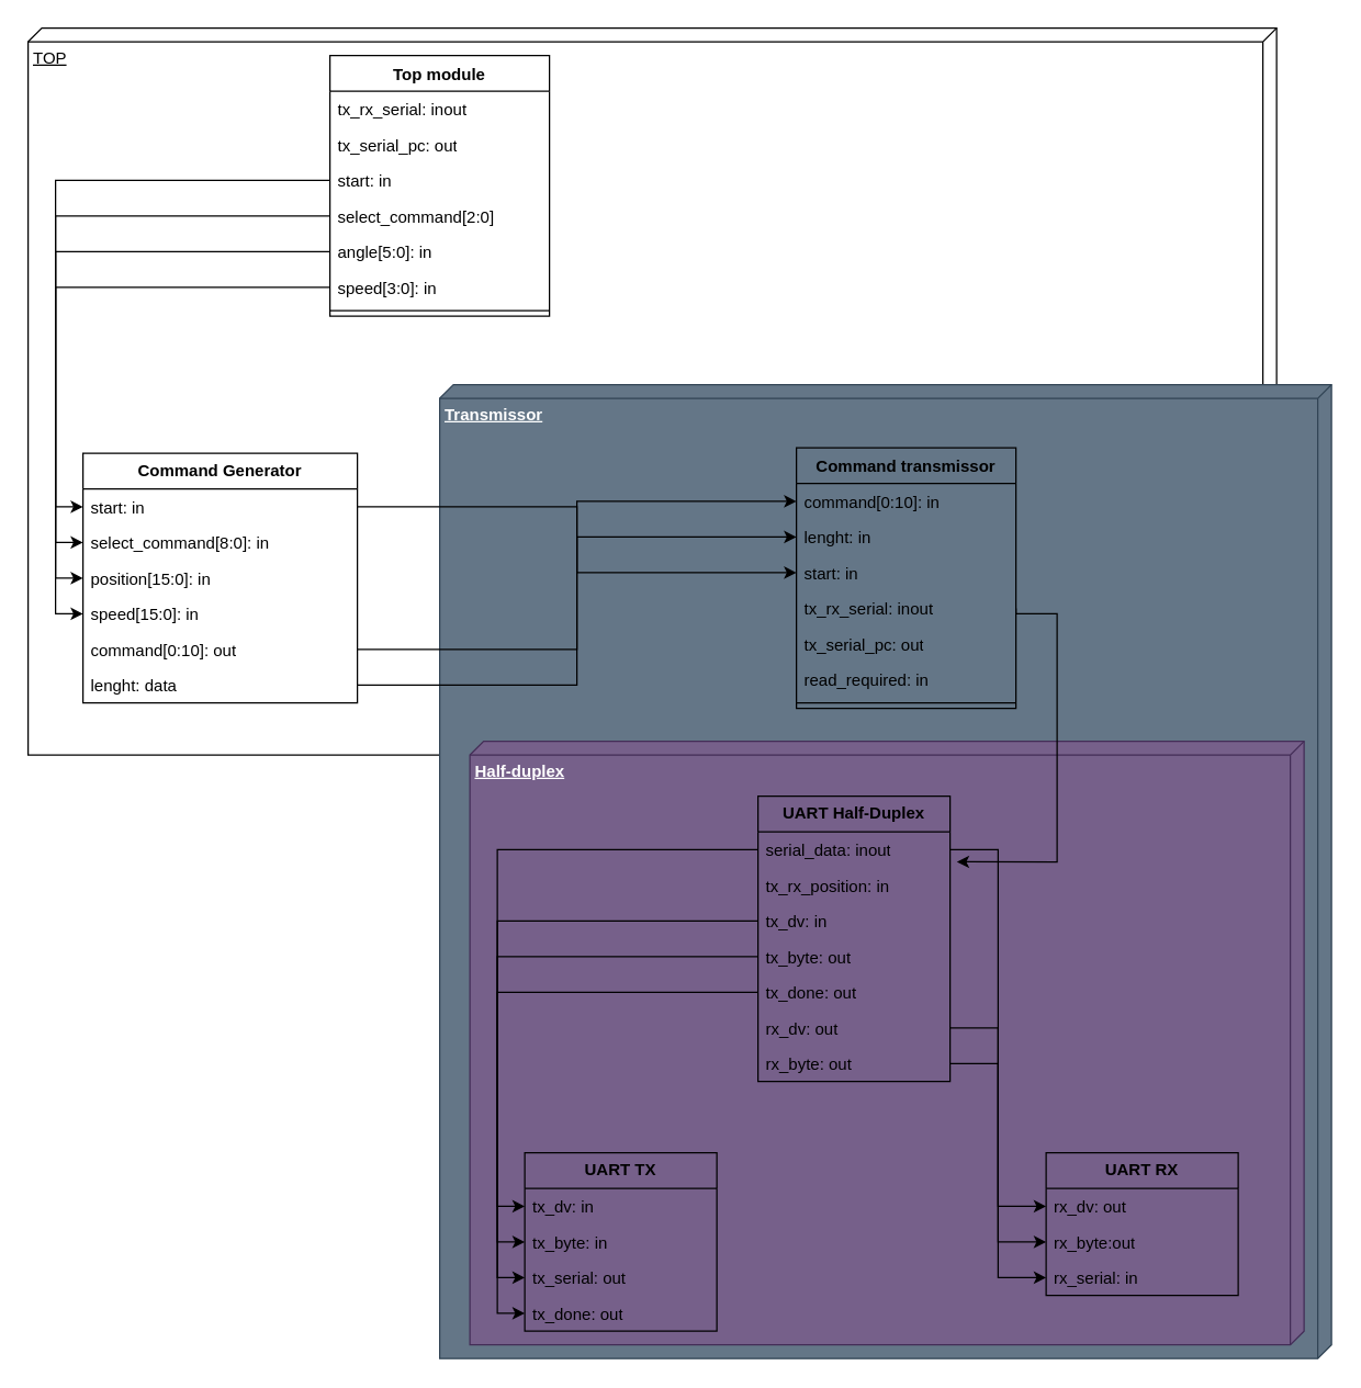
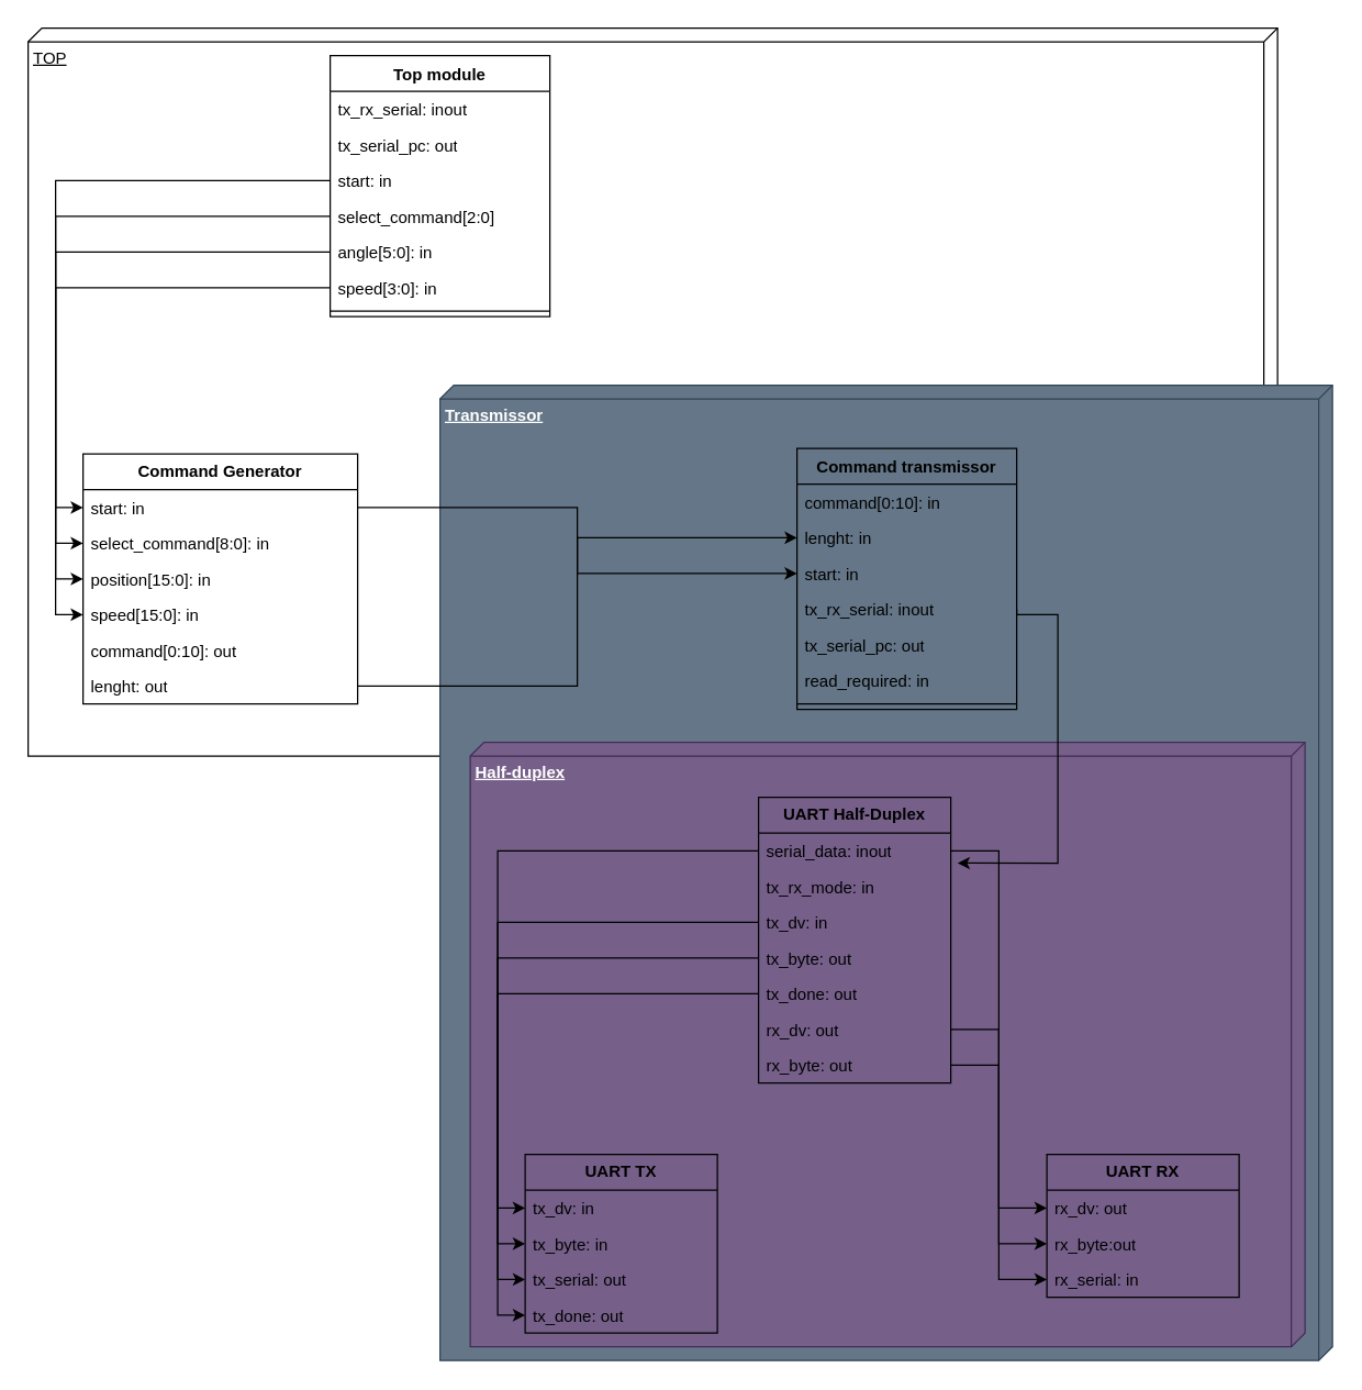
  <mxCell id="0" />
  <mxCell id="1" parent="0" />
  <mxCell id="2" value="TOP" style="verticalAlign=top;align=left;spacingTop=8;spacingLeft=2;spacingRight=12;shape=cube;size=10;direction=south;fontStyle=4;html=1;whiteSpace=wrap;" vertex="1" parent="1"><mxGeometry x="20" y="20" width="910" height="530" as="geometry" /></mxCell>
  <mxCell id="3" value="&lt;b&gt;Transmissor&lt;/b&gt;" style="verticalAlign=top;align=left;spacingTop=8;spacingLeft=2;spacingRight=12;shape=cube;size=10;direction=south;fontStyle=4;html=1;whiteSpace=wrap;fillColor=#647687;fontColor=#ffffff;strokeColor=#314354;" vertex="1" parent="1"><mxGeometry x="320" y="280" width="650" height="710" as="geometry" /></mxCell>
  <mxCell id="4" value="&lt;b&gt;Half-duplex&lt;/b&gt;" style="verticalAlign=top;align=left;spacingTop=8;spacingLeft=2;spacingRight=12;shape=cube;size=10;direction=south;fontStyle=4;html=1;whiteSpace=wrap;fillColor=#76608a;fontColor=#ffffff;strokeColor=#432D57;" vertex="1" parent="1"><mxGeometry x="342" y="540" width="608" height="440" as="geometry" /></mxCell>
  <mxCell id="5" value="Top module" style="swimlane;fontStyle=1;align=center;verticalAlign=top;childLayout=stackLayout;horizontal=1;startSize=26;horizontalStack=0;resizeParent=1;resizeParentMax=0;resizeLast=0;collapsible=1;marginBottom=0;whiteSpace=wrap;html=1;fillColor=none;" parent="1" vertex="1"><mxGeometry x="240" y="40" width="160" height="190" as="geometry" /></mxCell>
  <mxCell id="6" value="tx_rx_serial: inout" style="text;strokeColor=none;fillColor=none;align=left;verticalAlign=top;spacingLeft=4;spacingRight=4;overflow=hidden;rotatable=0;points=[[0,0.5],[1,0.5]];portConstraint=eastwest;whiteSpace=wrap;html=1;" parent="5" vertex="1"><mxGeometry y="26" width="160" height="26" as="geometry" /></mxCell>
  <mxCell id="7" value="tx_serial_pc: out" style="text;strokeColor=none;fillColor=none;align=left;verticalAlign=top;spacingLeft=4;spacingRight=4;overflow=hidden;rotatable=0;points=[[0,0.5],[1,0.5]];portConstraint=eastwest;whiteSpace=wrap;html=1;" parent="5" vertex="1"><mxGeometry y="52" width="160" height="26" as="geometry" /></mxCell>
  <mxCell id="8" value="start: in" style="text;strokeColor=none;fillColor=none;align=left;verticalAlign=top;spacingLeft=4;spacingRight=4;overflow=hidden;rotatable=0;points=[[0,0.5],[1,0.5]];portConstraint=eastwest;whiteSpace=wrap;html=1;" parent="5" vertex="1"><mxGeometry y="78" width="160" height="26" as="geometry" /></mxCell>
  <mxCell id="9" value="select_command[2:0]" style="text;strokeColor=none;fillColor=none;align=left;verticalAlign=top;spacingLeft=4;spacingRight=4;overflow=hidden;rotatable=0;points=[[0,0.5],[1,0.5]];portConstraint=eastwest;whiteSpace=wrap;html=1;" parent="5" vertex="1"><mxGeometry y="104" width="160" height="26" as="geometry" /></mxCell>
  <mxCell id="10" value="angle[5:0]: in" style="text;strokeColor=none;fillColor=none;align=left;verticalAlign=top;spacingLeft=4;spacingRight=4;overflow=hidden;rotatable=0;points=[[0,0.5],[1,0.5]];portConstraint=eastwest;whiteSpace=wrap;html=1;" parent="5" vertex="1"><mxGeometry y="130" width="160" height="26" as="geometry" /></mxCell>
  <mxCell id="11" value="speed[3:0]: in" style="text;strokeColor=none;fillColor=none;align=left;verticalAlign=top;spacingLeft=4;spacingRight=4;overflow=hidden;rotatable=0;points=[[0,0.5],[1,0.5]];portConstraint=eastwest;whiteSpace=wrap;html=1;" parent="5" vertex="1"><mxGeometry y="156" width="160" height="26" as="geometry" /></mxCell>
  <mxCell id="12" value="" style="line;strokeWidth=1;fillColor=none;align=left;verticalAlign=middle;spacingTop=-1;spacingLeft=3;spacingRight=3;rotatable=0;labelPosition=right;points=[];portConstraint=eastwest;strokeColor=inherit;" parent="5" vertex="1"><mxGeometry y="182" width="160" height="8" as="geometry" /></mxCell>
  <mxCell id="13" value="&lt;b&gt;Command Generator&lt;/b&gt;" style="swimlane;fontStyle=0;childLayout=stackLayout;horizontal=1;startSize=26;fillColor=none;horizontalStack=0;resizeParent=1;resizeParentMax=0;resizeLast=0;collapsible=1;marginBottom=0;whiteSpace=wrap;html=1;" parent="1" vertex="1"><mxGeometry x="60" y="330" width="200" height="182" as="geometry"><mxRectangle x="160" y="440" width="160" height="30" as="alternateBounds" /></mxGeometry></mxCell>
  <mxCell id="14" value="start: in" style="text;strokeColor=none;fillColor=none;align=left;verticalAlign=top;spacingLeft=4;spacingRight=4;overflow=hidden;rotatable=0;points=[[0,0.5],[1,0.5]];portConstraint=eastwest;whiteSpace=wrap;html=1;" parent="13" vertex="1"><mxGeometry y="26" width="200" height="26" as="geometry" /></mxCell>
  <mxCell id="15" value="select_command[&lt;span style=&quot;background-color: initial;&quot;&gt;8:0]: in&lt;/span&gt;" style="text;strokeColor=none;fillColor=none;align=left;verticalAlign=top;spacingLeft=4;spacingRight=4;overflow=hidden;rotatable=0;points=[[0,0.5],[1,0.5]];portConstraint=eastwest;whiteSpace=wrap;html=1;" parent="13" vertex="1"><mxGeometry y="52" width="200" height="26" as="geometry" /></mxCell>
  <mxCell id="16" value="position[15:0]: in" style="text;strokeColor=none;fillColor=none;align=left;verticalAlign=top;spacingLeft=4;spacingRight=4;overflow=hidden;rotatable=0;points=[[0,0.5],[1,0.5]];portConstraint=eastwest;whiteSpace=wrap;html=1;" parent="13" vertex="1"><mxGeometry y="78" width="200" height="26" as="geometry" /></mxCell>
  <mxCell id="17" value="speed[15:0]: in" style="text;strokeColor=none;fillColor=none;align=left;verticalAlign=top;spacingLeft=4;spacingRight=4;overflow=hidden;rotatable=0;points=[[0,0.5],[1,0.5]];portConstraint=eastwest;whiteSpace=wrap;html=1;" parent="13" vertex="1"><mxGeometry y="104" width="200" height="26" as="geometry" /></mxCell>
  <mxCell id="18" value="command[0:10]: out" style="text;strokeColor=none;fillColor=none;align=left;verticalAlign=top;spacingLeft=4;spacingRight=4;overflow=hidden;rotatable=0;points=[[0,0.5],[1,0.5]];portConstraint=eastwest;whiteSpace=wrap;html=1;" parent="13" vertex="1"><mxGeometry y="130" width="200" height="26" as="geometry" /></mxCell>
- <mxCell id="19" value="lenght: data" style="text;strokeColor=none;fillColor=none;align=left;verticalAlign=top;spacingLeft=4;spacingRight=4;overflow=hidden;rotatable=0;points=[[0,0.5],[1,0.5]];portConstraint=eastwest;whiteSpace=wrap;html=1;" parent="13" vertex="1"><mxGeometry y="156" width="200" height="26" as="geometry" /></mxCell>
+ <mxCell id="19" value="lenght: out" style="text;strokeColor=none;fillColor=none;align=left;verticalAlign=top;spacingLeft=4;spacingRight=4;overflow=hidden;rotatable=0;points=[[0,0.5],[1,0.5]];portConstraint=eastwest;whiteSpace=wrap;html=1;" parent="13" vertex="1"><mxGeometry y="156" width="200" height="26" as="geometry" /></mxCell>
  <mxCell id="20" style="edgeStyle=orthogonalEdgeStyle;rounded=0;orthogonalLoop=1;jettySize=auto;html=1;exitX=0;exitY=0.5;exitDx=0;exitDy=0;entryX=0;entryY=0.5;entryDx=0;entryDy=0;" parent="1" source="8" target="14" edge="1"><mxGeometry relative="1" as="geometry" /></mxCell>
  <mxCell id="21" value="Command transmissor" style="swimlane;fontStyle=1;align=center;verticalAlign=top;childLayout=stackLayout;horizontal=1;startSize=26;horizontalStack=0;resizeParent=1;resizeParentMax=0;resizeLast=0;collapsible=1;marginBottom=0;whiteSpace=wrap;html=1;fillColor=none;" parent="1" vertex="1"><mxGeometry x="580" y="326" width="160" height="190" as="geometry" /></mxCell>
  <mxCell id="22" value="command[0:10]: in" style="text;strokeColor=none;fillColor=none;align=left;verticalAlign=top;spacingLeft=4;spacingRight=4;overflow=hidden;rotatable=0;points=[[0,0.5],[1,0.5]];portConstraint=eastwest;whiteSpace=wrap;html=1;" parent="21" vertex="1"><mxGeometry y="26" width="160" height="26" as="geometry" /></mxCell>
  <mxCell id="23" value="lenght: in" style="text;strokeColor=none;fillColor=none;align=left;verticalAlign=top;spacingLeft=4;spacingRight=4;overflow=hidden;rotatable=0;points=[[0,0.5],[1,0.5]];portConstraint=eastwest;whiteSpace=wrap;html=1;" parent="21" vertex="1"><mxGeometry y="52" width="160" height="26" as="geometry" /></mxCell>
  <mxCell id="24" value="start: in" style="text;strokeColor=none;fillColor=none;align=left;verticalAlign=top;spacingLeft=4;spacingRight=4;overflow=hidden;rotatable=0;points=[[0,0.5],[1,0.5]];portConstraint=eastwest;whiteSpace=wrap;html=1;" parent="21" vertex="1"><mxGeometry y="78" width="160" height="26" as="geometry" /></mxCell>
  <mxCell id="25" value="tx_rx_serial: inout" style="text;strokeColor=none;fillColor=none;align=left;verticalAlign=top;spacingLeft=4;spacingRight=4;overflow=hidden;rotatable=0;points=[[0,0.5],[1,0.5]];portConstraint=eastwest;whiteSpace=wrap;html=1;" parent="21" vertex="1"><mxGeometry y="104" width="160" height="26" as="geometry" /></mxCell>
  <mxCell id="26" value="tx_serial_pc: out" style="text;strokeColor=none;fillColor=none;align=left;verticalAlign=top;spacingLeft=4;spacingRight=4;overflow=hidden;rotatable=0;points=[[0,0.5],[1,0.5]];portConstraint=eastwest;whiteSpace=wrap;html=1;" parent="21" vertex="1"><mxGeometry y="130" width="160" height="26" as="geometry" /></mxCell>
  <mxCell id="27" value="read_required: in" style="text;strokeColor=none;fillColor=none;align=left;verticalAlign=top;spacingLeft=4;spacingRight=4;overflow=hidden;rotatable=0;points=[[0,0.5],[1,0.5]];portConstraint=eastwest;whiteSpace=wrap;html=1;" vertex="1" parent="21"><mxGeometry y="156" width="160" height="26" as="geometry" /></mxCell>
  <mxCell id="28" value="" style="line;strokeWidth=1;fillColor=none;align=left;verticalAlign=middle;spacingTop=-1;spacingLeft=3;spacingRight=3;rotatable=0;labelPosition=right;points=[];portConstraint=eastwest;strokeColor=inherit;" parent="21" vertex="1"><mxGeometry y="182" width="160" height="8" as="geometry" /></mxCell>
  <mxCell id="29" style="edgeStyle=orthogonalEdgeStyle;rounded=0;orthogonalLoop=1;jettySize=auto;html=1;exitX=0;exitY=0.5;exitDx=0;exitDy=0;entryX=0;entryY=0.5;entryDx=0;entryDy=0;" parent="1" source="10" target="16" edge="1"><mxGeometry relative="1" as="geometry" /></mxCell>
  <mxCell id="30" style="edgeStyle=orthogonalEdgeStyle;rounded=0;orthogonalLoop=1;jettySize=auto;html=1;exitX=0;exitY=0.5;exitDx=0;exitDy=0;entryX=0;entryY=0.5;entryDx=0;entryDy=0;" parent="1" source="9" target="15" edge="1"><mxGeometry relative="1" as="geometry" /></mxCell>
  <mxCell id="31" style="edgeStyle=orthogonalEdgeStyle;rounded=0;orthogonalLoop=1;jettySize=auto;html=1;exitX=0;exitY=0.5;exitDx=0;exitDy=0;entryX=0;entryY=0.5;entryDx=0;entryDy=0;" parent="1" source="11" target="17" edge="1"><mxGeometry relative="1" as="geometry" /></mxCell>
  <mxCell id="32" value="&lt;b&gt;UART Half-Duplex&lt;/b&gt;" style="swimlane;fontStyle=0;childLayout=stackLayout;horizontal=1;startSize=26;fillColor=none;horizontalStack=0;resizeParent=1;resizeParentMax=0;resizeLast=0;collapsible=1;marginBottom=0;whiteSpace=wrap;html=1;" parent="1" vertex="1"><mxGeometry x="552" y="580" width="140" height="208" as="geometry" /></mxCell>
  <mxCell id="33" value="serial_data: inout" style="text;strokeColor=none;fillColor=none;align=left;verticalAlign=top;spacingLeft=4;spacingRight=4;overflow=hidden;rotatable=0;points=[[0,0.5],[1,0.5]];portConstraint=eastwest;whiteSpace=wrap;html=1;" parent="32" vertex="1"><mxGeometry y="26" width="140" height="26" as="geometry" /></mxCell>
- <mxCell id="34" value="tx_rx_position: in" style="text;strokeColor=none;fillColor=none;align=left;verticalAlign=top;spacingLeft=4;spacingRight=4;overflow=hidden;rotatable=0;points=[[0,0.5],[1,0.5]];portConstraint=eastwest;whiteSpace=wrap;html=1;" parent="32" vertex="1"><mxGeometry y="52" width="140" height="26" as="geometry" /></mxCell>
+ <mxCell id="34" value="tx_rx_mode: in" style="text;strokeColor=none;fillColor=none;align=left;verticalAlign=top;spacingLeft=4;spacingRight=4;overflow=hidden;rotatable=0;points=[[0,0.5],[1,0.5]];portConstraint=eastwest;whiteSpace=wrap;html=1;" parent="32" vertex="1"><mxGeometry y="52" width="140" height="26" as="geometry" /></mxCell>
  <mxCell id="35" value="tx_dv: in" style="text;strokeColor=none;fillColor=none;align=left;verticalAlign=top;spacingLeft=4;spacingRight=4;overflow=hidden;rotatable=0;points=[[0,0.5],[1,0.5]];portConstraint=eastwest;whiteSpace=wrap;html=1;" parent="32" vertex="1"><mxGeometry y="78" width="140" height="26" as="geometry" /></mxCell>
  <mxCell id="36" value="tx_byte: out&lt;div&gt;&lt;br&gt;&lt;/div&gt;&lt;div&gt;&lt;br&gt;&lt;/div&gt;" style="text;strokeColor=none;fillColor=none;align=left;verticalAlign=top;spacingLeft=4;spacingRight=4;overflow=hidden;rotatable=0;points=[[0,0.5],[1,0.5]];portConstraint=eastwest;whiteSpace=wrap;html=1;" vertex="1" parent="32"><mxGeometry y="104" width="140" height="26" as="geometry" /></mxCell>
  <mxCell id="37" value="&lt;div&gt;tx_done: out&lt;/div&gt;&lt;div&gt;&lt;br&gt;&lt;/div&gt;" style="text;strokeColor=none;fillColor=none;align=left;verticalAlign=top;spacingLeft=4;spacingRight=4;overflow=hidden;rotatable=0;points=[[0,0.5],[1,0.5]];portConstraint=eastwest;whiteSpace=wrap;html=1;" vertex="1" parent="32"><mxGeometry y="130" width="140" height="26" as="geometry" /></mxCell>
  <mxCell id="38" value="&lt;div&gt;rx_dv: out&lt;/div&gt;" style="text;strokeColor=none;fillColor=none;align=left;verticalAlign=top;spacingLeft=4;spacingRight=4;overflow=hidden;rotatable=0;points=[[0,0.5],[1,0.5]];portConstraint=eastwest;whiteSpace=wrap;html=1;" vertex="1" parent="32"><mxGeometry y="156" width="140" height="26" as="geometry" /></mxCell>
  <mxCell id="39" value="&lt;div&gt;rx_byte: out&lt;/div&gt;" style="text;strokeColor=none;fillColor=none;align=left;verticalAlign=top;spacingLeft=4;spacingRight=4;overflow=hidden;rotatable=0;points=[[0,0.5],[1,0.5]];portConstraint=eastwest;whiteSpace=wrap;html=1;" vertex="1" parent="32"><mxGeometry y="182" width="140" height="26" as="geometry" /></mxCell>
  <mxCell id="40" style="edgeStyle=orthogonalEdgeStyle;rounded=0;orthogonalLoop=1;jettySize=auto;html=1;exitX=1;exitY=0.5;exitDx=0;exitDy=0;entryX=1.035;entryY=-0.159;entryDx=0;entryDy=0;entryPerimeter=0;" parent="1" source="25" target="34" edge="1"><mxGeometry relative="1" as="geometry"><Array as="points"><mxPoint x="770" y="447" /><mxPoint x="770" y="628" /></Array></mxGeometry></mxCell>
  <mxCell id="41" value="&lt;b&gt;UART TX&lt;/b&gt;" style="swimlane;fontStyle=0;childLayout=stackLayout;horizontal=1;startSize=26;fillColor=none;horizontalStack=0;resizeParent=1;resizeParentMax=0;resizeLast=0;collapsible=1;marginBottom=0;whiteSpace=wrap;html=1;" vertex="1" parent="1"><mxGeometry x="382" y="840" width="140" height="130" as="geometry" /></mxCell>
  <mxCell id="42" value="tx_dv: in" style="text;strokeColor=none;fillColor=none;align=left;verticalAlign=top;spacingLeft=4;spacingRight=4;overflow=hidden;rotatable=0;points=[[0,0.5],[1,0.5]];portConstraint=eastwest;whiteSpace=wrap;html=1;" vertex="1" parent="41"><mxGeometry y="26" width="140" height="26" as="geometry" /></mxCell>
  <mxCell id="43" value="tx_byte: in" style="text;strokeColor=none;fillColor=none;align=left;verticalAlign=top;spacingLeft=4;spacingRight=4;overflow=hidden;rotatable=0;points=[[0,0.5],[1,0.5]];portConstraint=eastwest;whiteSpace=wrap;html=1;" vertex="1" parent="41"><mxGeometry y="52" width="140" height="26" as="geometry" /></mxCell>
  <mxCell id="44" value="tx_serial: out" style="text;strokeColor=none;fillColor=none;align=left;verticalAlign=top;spacingLeft=4;spacingRight=4;overflow=hidden;rotatable=0;points=[[0,0.5],[1,0.5]];portConstraint=eastwest;whiteSpace=wrap;html=1;" vertex="1" parent="41"><mxGeometry y="78" width="140" height="26" as="geometry" /></mxCell>
  <mxCell id="45" value="tx_done: out" style="text;strokeColor=none;fillColor=none;align=left;verticalAlign=top;spacingLeft=4;spacingRight=4;overflow=hidden;rotatable=0;points=[[0,0.5],[1,0.5]];portConstraint=eastwest;whiteSpace=wrap;html=1;" vertex="1" parent="41"><mxGeometry y="104" width="140" height="26" as="geometry" /></mxCell>
  <mxCell id="46" style="edgeStyle=orthogonalEdgeStyle;rounded=0;orthogonalLoop=1;jettySize=auto;html=1;exitX=0;exitY=0.5;exitDx=0;exitDy=0;entryX=0;entryY=0.5;entryDx=0;entryDy=0;" edge="1" parent="1" source="35" target="42"><mxGeometry relative="1" as="geometry" /></mxCell>
  <mxCell id="47" style="edgeStyle=orthogonalEdgeStyle;rounded=0;orthogonalLoop=1;jettySize=auto;html=1;exitX=0;exitY=0.5;exitDx=0;exitDy=0;entryX=0;entryY=0.5;entryDx=0;entryDy=0;" edge="1" parent="1" source="36" target="43"><mxGeometry relative="1" as="geometry" /></mxCell>
  <mxCell id="48" style="edgeStyle=orthogonalEdgeStyle;rounded=0;orthogonalLoop=1;jettySize=auto;html=1;exitX=0;exitY=0.5;exitDx=0;exitDy=0;entryX=0;entryY=0.5;entryDx=0;entryDy=0;" edge="1" parent="1" source="33" target="44"><mxGeometry relative="1" as="geometry" /></mxCell>
  <mxCell id="49" style="edgeStyle=orthogonalEdgeStyle;rounded=0;orthogonalLoop=1;jettySize=auto;html=1;exitX=0;exitY=0.5;exitDx=0;exitDy=0;entryX=0;entryY=0.5;entryDx=0;entryDy=0;" edge="1" parent="1" source="37" target="45"><mxGeometry relative="1" as="geometry" /></mxCell>
  <mxCell id="50" value="&lt;b&gt;UART RX&lt;/b&gt;" style="swimlane;fontStyle=0;childLayout=stackLayout;horizontal=1;startSize=26;fillColor=none;horizontalStack=0;resizeParent=1;resizeParentMax=0;resizeLast=0;collapsible=1;marginBottom=0;whiteSpace=wrap;html=1;" vertex="1" parent="1"><mxGeometry x="762" y="840" width="140" height="104" as="geometry" /></mxCell>
  <mxCell id="51" value="rx_dv: out" style="text;strokeColor=none;fillColor=none;align=left;verticalAlign=top;spacingLeft=4;spacingRight=4;overflow=hidden;rotatable=0;points=[[0,0.5],[1,0.5]];portConstraint=eastwest;whiteSpace=wrap;html=1;" vertex="1" parent="50"><mxGeometry y="26" width="140" height="26" as="geometry" /></mxCell>
  <mxCell id="52" value="rx_byte:out" style="text;strokeColor=none;fillColor=none;align=left;verticalAlign=top;spacingLeft=4;spacingRight=4;overflow=hidden;rotatable=0;points=[[0,0.5],[1,0.5]];portConstraint=eastwest;whiteSpace=wrap;html=1;" vertex="1" parent="50"><mxGeometry y="52" width="140" height="26" as="geometry" /></mxCell>
  <mxCell id="53" value="rx_serial: in" style="text;strokeColor=none;fillColor=none;align=left;verticalAlign=top;spacingLeft=4;spacingRight=4;overflow=hidden;rotatable=0;points=[[0,0.5],[1,0.5]];portConstraint=eastwest;whiteSpace=wrap;html=1;" vertex="1" parent="50"><mxGeometry y="78" width="140" height="26" as="geometry" /></mxCell>
  <mxCell id="54" style="edgeStyle=orthogonalEdgeStyle;rounded=0;orthogonalLoop=1;jettySize=auto;html=1;exitX=1;exitY=0.5;exitDx=0;exitDy=0;entryX=0;entryY=0.5;entryDx=0;entryDy=0;" edge="1" parent="1" source="38" target="51"><mxGeometry relative="1" as="geometry" /></mxCell>
  <mxCell id="55" style="edgeStyle=orthogonalEdgeStyle;rounded=0;orthogonalLoop=1;jettySize=auto;html=1;exitX=1;exitY=0.5;exitDx=0;exitDy=0;entryX=0;entryY=0.5;entryDx=0;entryDy=0;" edge="1" parent="1" source="39" target="52"><mxGeometry relative="1" as="geometry" /></mxCell>
  <mxCell id="56" style="edgeStyle=orthogonalEdgeStyle;rounded=0;orthogonalLoop=1;jettySize=auto;html=1;exitX=1;exitY=0.5;exitDx=0;exitDy=0;entryX=0;entryY=0.5;entryDx=0;entryDy=0;" edge="1" parent="1" source="33" target="53"><mxGeometry relative="1" as="geometry" /></mxCell>
  <mxCell id="57" style="edgeStyle=orthogonalEdgeStyle;rounded=0;orthogonalLoop=1;jettySize=auto;html=1;exitX=1;exitY=0.5;exitDx=0;exitDy=0;" edge="1" parent="1" source="14" target="24"><mxGeometry relative="1" as="geometry"><Array as="points"><mxPoint x="420" y="369" /><mxPoint x="420" y="417" /></Array></mxGeometry></mxCell>
- <mxCell id="58" style="edgeStyle=orthogonalEdgeStyle;rounded=0;orthogonalLoop=1;jettySize=auto;html=1;exitX=1;exitY=0.5;exitDx=0;exitDy=0;entryX=0;entryY=0.5;entryDx=0;entryDy=0;" edge="1" parent="1" source="18" target="22"><mxGeometry relative="1" as="geometry" /></mxCell>
  <mxCell id="59" style="edgeStyle=orthogonalEdgeStyle;rounded=0;orthogonalLoop=1;jettySize=auto;html=1;exitX=1;exitY=0.5;exitDx=0;exitDy=0;" edge="1" parent="1" source="19" target="23"><mxGeometry relative="1" as="geometry" /></mxCell>
